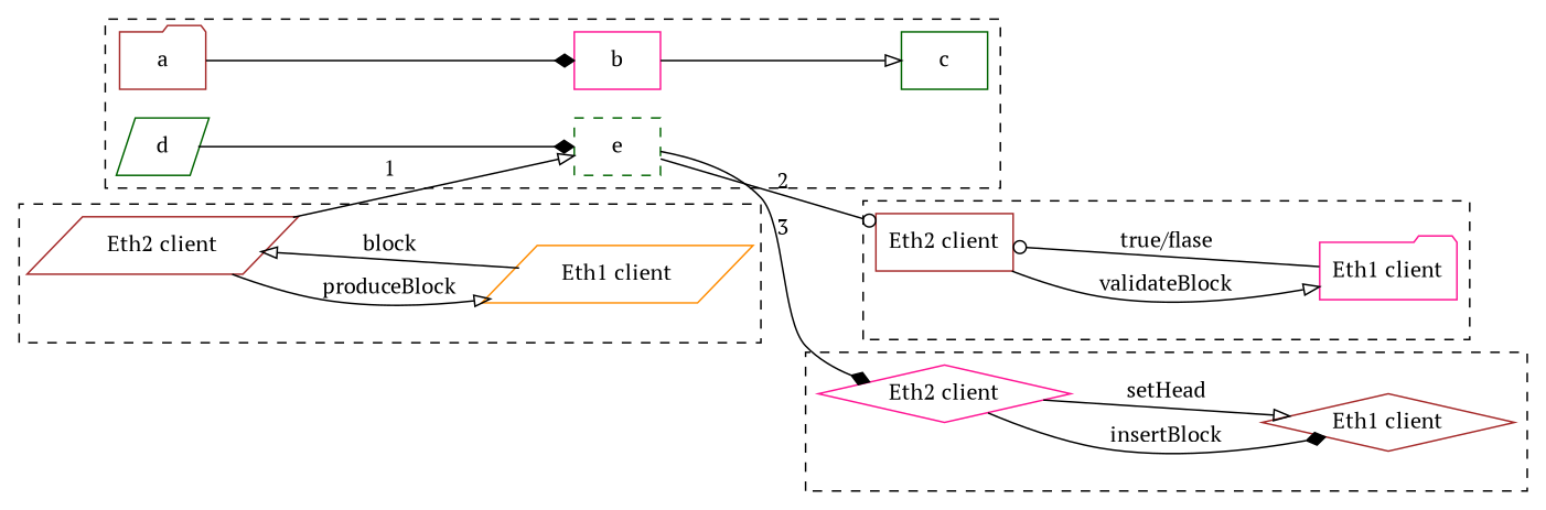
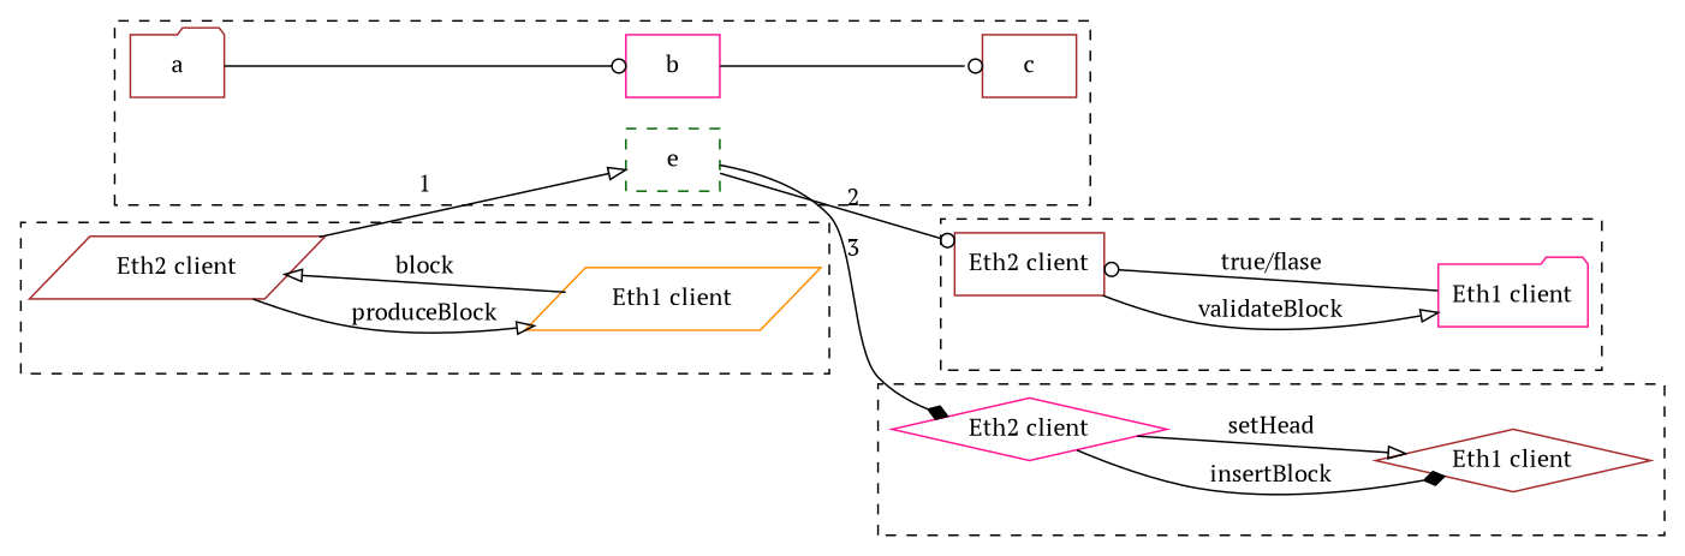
  digraph {
    fontname="PT Serif"
    rankdir=LR
    node [color=brown fontname="PT Serif" shape=box]
    edge [arrowhead=onormal fontname="PT Serif"]
    n1 [label="Eth2 client"]
    n2 [color=deeppink label="Eth1 client" shape=folder]
    n3 [label="Eth2 client" shape=parallelogram]
    n4 [color=darkorange label="Eth1 client" shape=parallelogram]
    e [color=darkgreen style=dashed]
    a [shape=folder]
    b [color=deeppink]
-   c [color=darkgreen]
-   d [color=darkgreen shape=parallelogram]
+   c
    n10 [color=deeppink label="Eth2 client" shape=diamond]
    n11 [label="Eth1 client" shape=diamond]
    subgraph cluster_1 {
      style=dashed
      n1
      n2
    }
    subgraph cluster_2 {
      style=dashed
      n3
      n4
    }
    subgraph cluster_3 {
      style=dashed
      e
      a
      b
      c
-     d
    }
    subgraph cluster_4 {
      style=dashed
      n10
      n11
    }
    n1 -> n2 [label=validateBlock]
    n2 -> n1 [arrowhead=odot label="true/flase"]
    n3 -> n4 [label=produceBlock]
    n3 -> e [label=1]
    n4 -> n3 [label=block]
    e -> n1 [arrowhead=odot label=2]
    e -> n10 [arrowhead=diamond label=3]
-   a -> b [arrowhead=diamond]
-   b -> c
-   d -> e [arrowhead=diamond]
+   a -> b [arrowhead=odot]
+   b -> c [arrowhead=odot]
    n10 -> n11 [arrowhead=diamond label=insertBlock]
    n10 -> n11 [label=setHead]
  }
